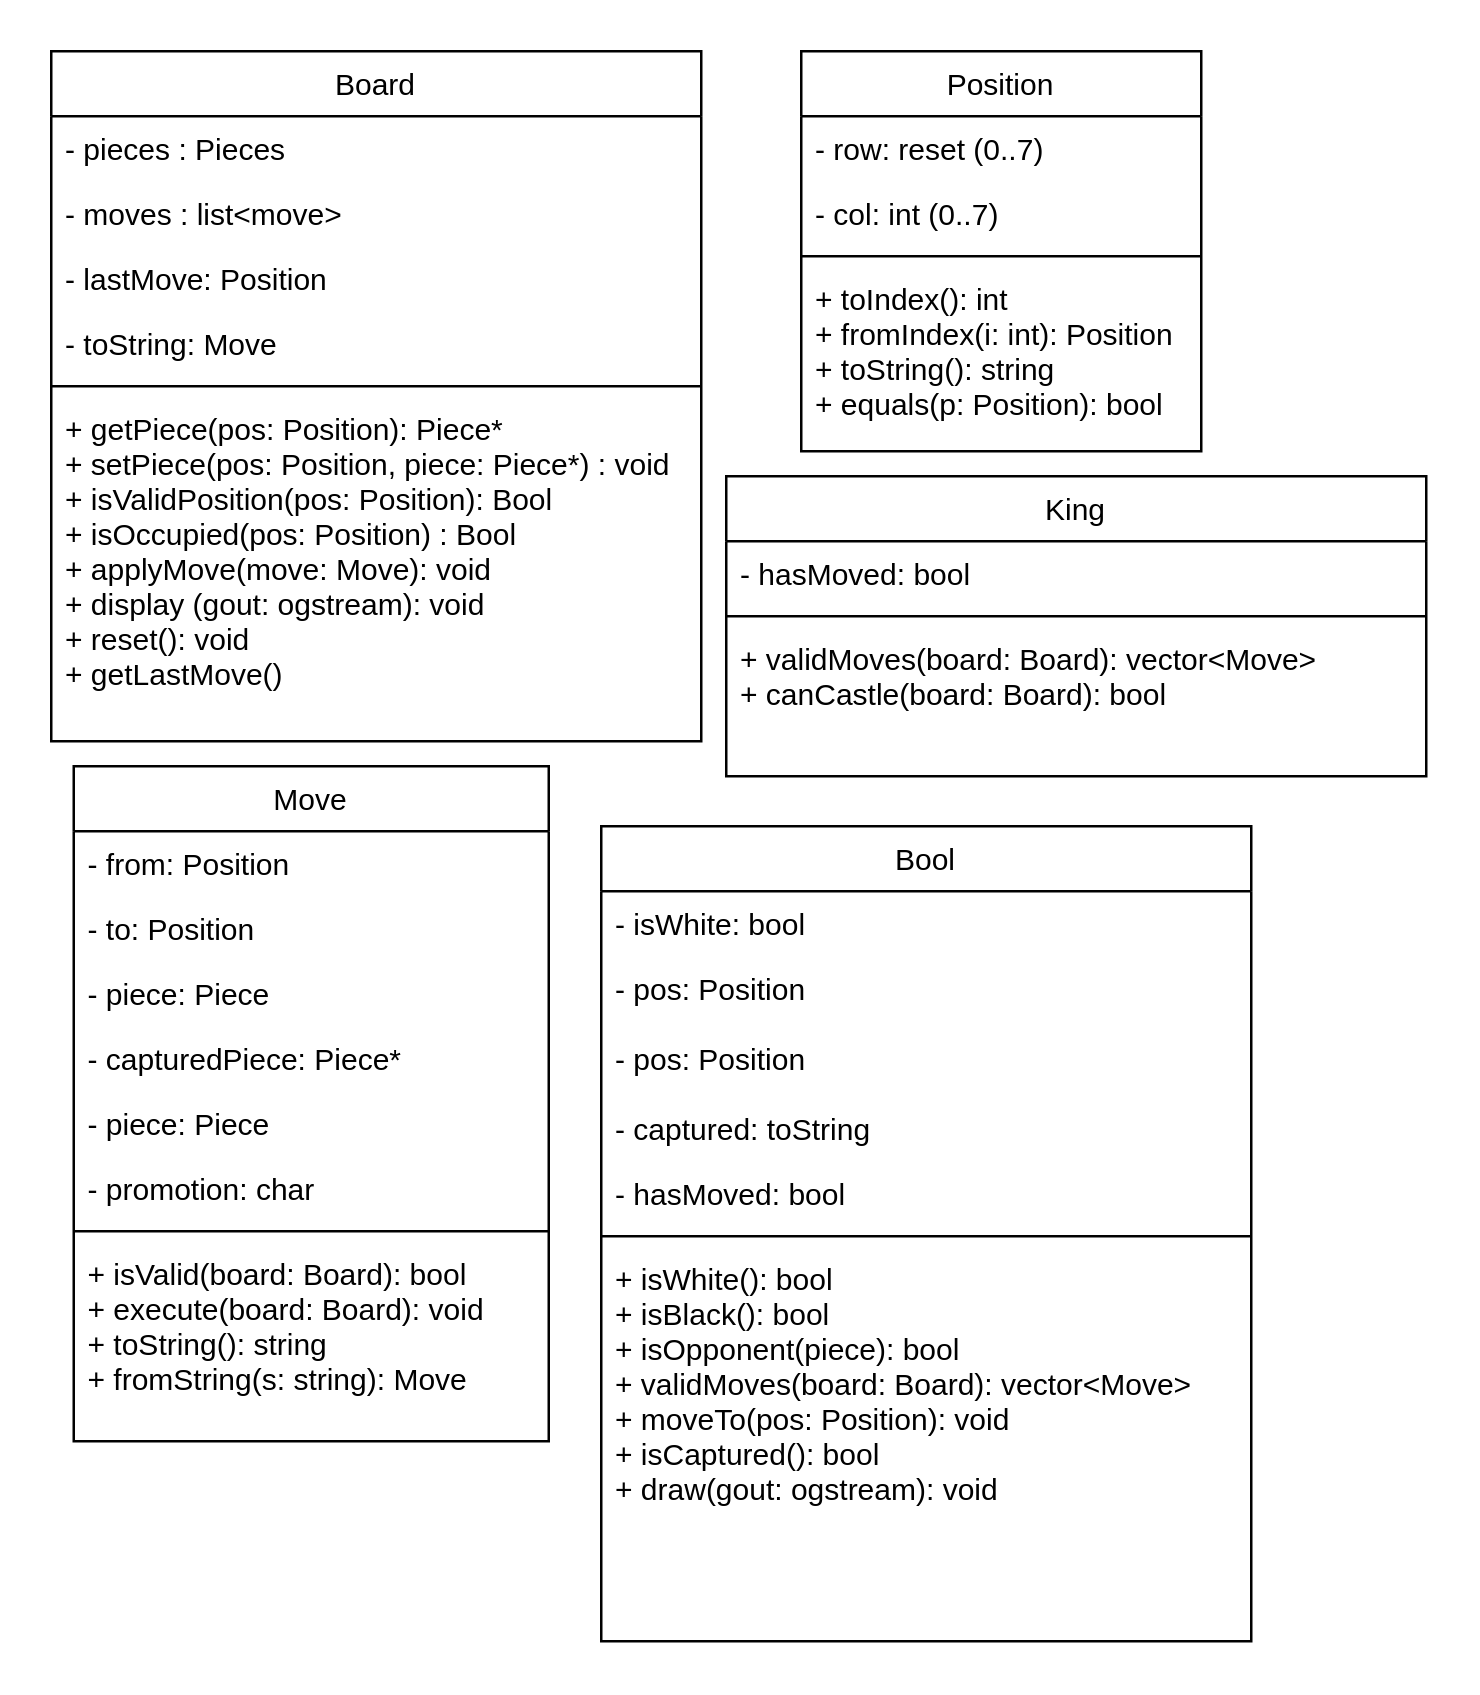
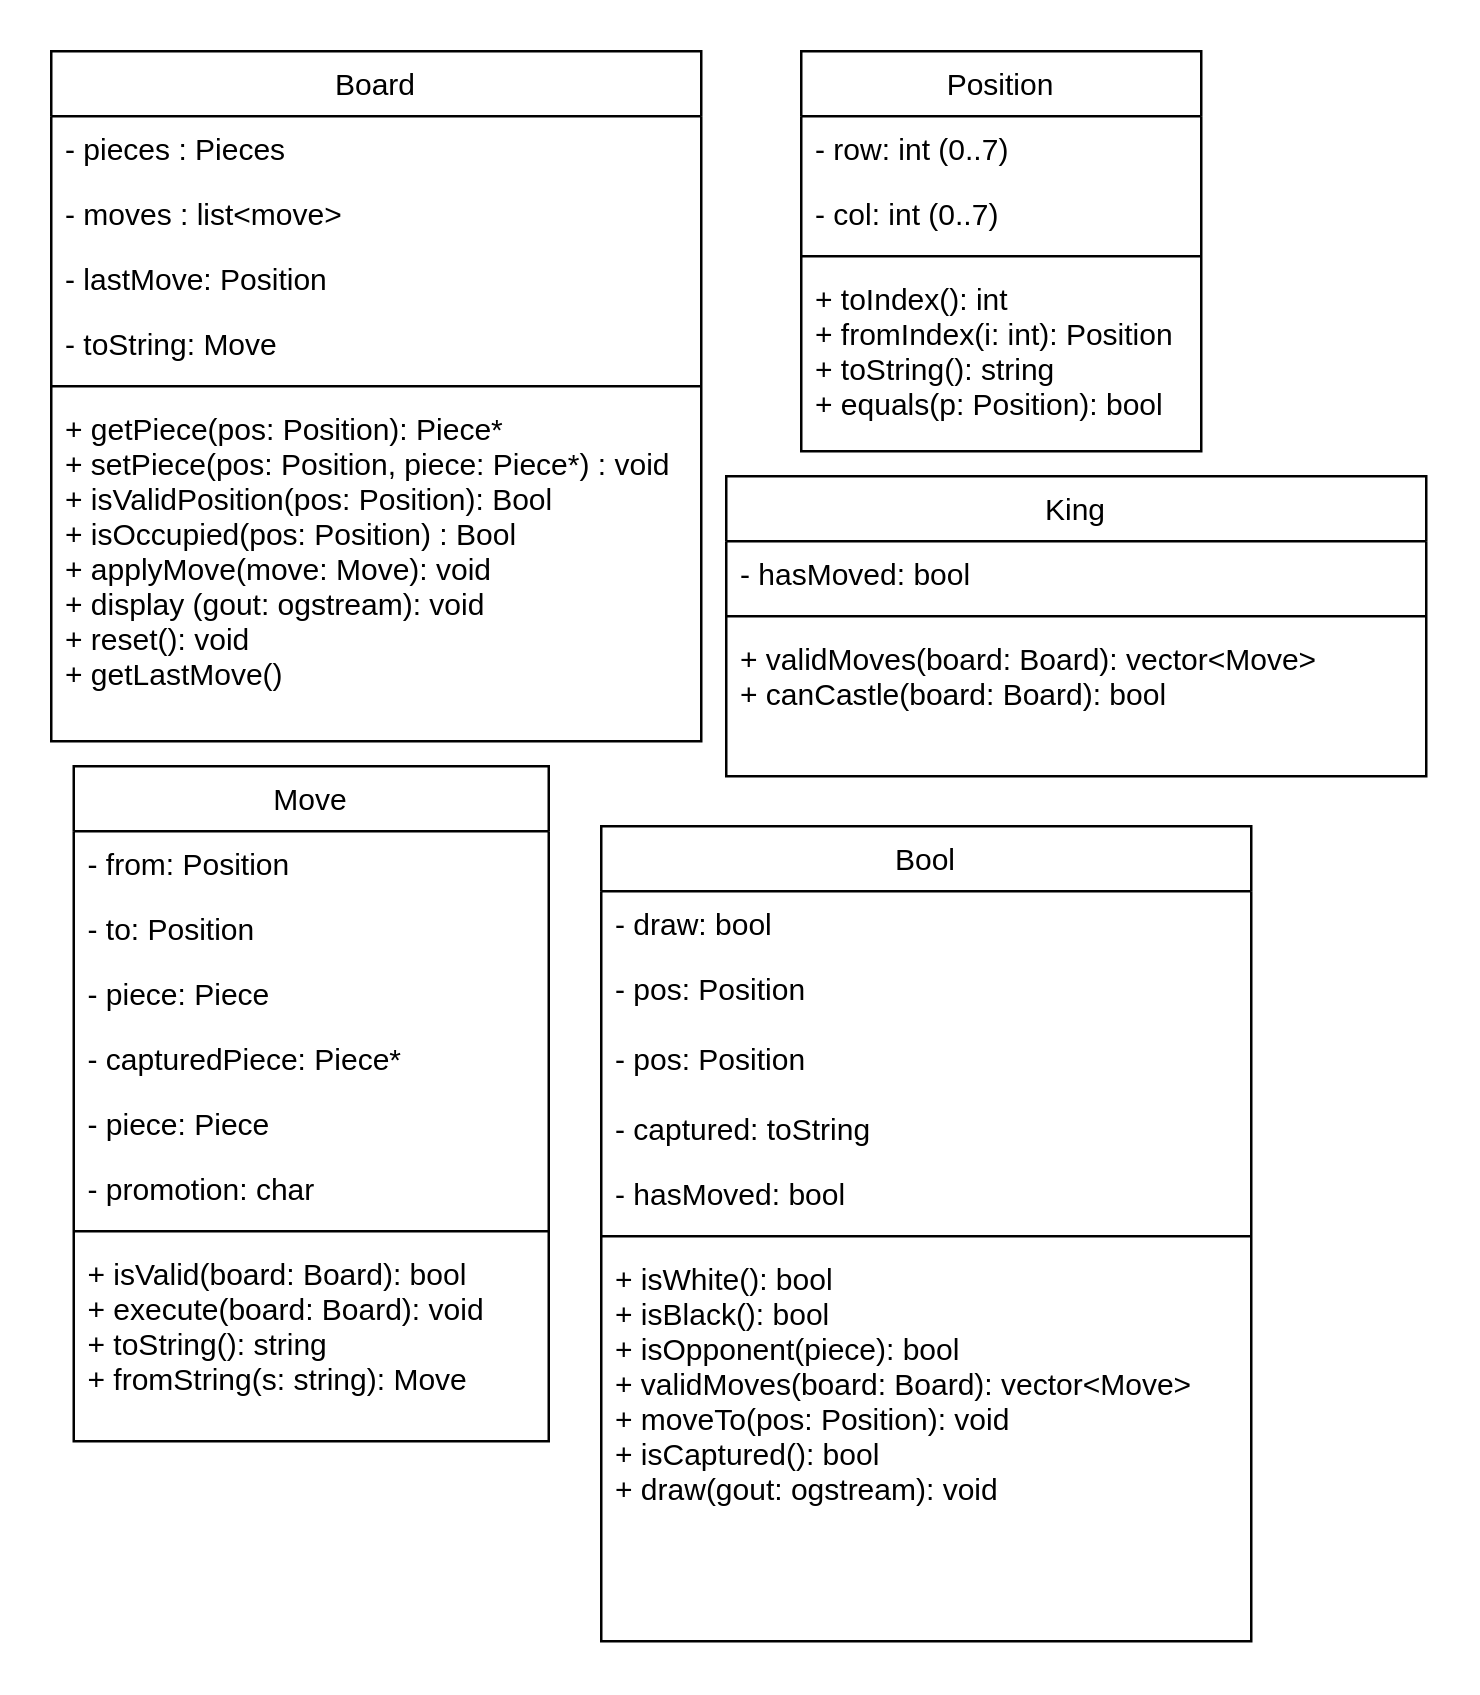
  <mxCell id="0" />
  <mxCell id="1" parent="0" />
  <mxCell id="2" value="Board" style="swimlane;fontStyle=0;align=center;verticalAlign=top;childLayout=stackLayout;horizontal=1;startSize=26;horizontalStack=0;resizeParent=1;resizeLast=0;collapsible=1;marginBottom=0;rounded=0;shadow=0;strokeWidth=1;" vertex="1" parent="1"><mxGeometry x="20" y="20" width="260" height="276" as="geometry"><mxRectangle x="550" y="140" width="160" height="26" as="alternateBounds" /></mxGeometry></mxCell>
  <mxCell id="3" value="- pieces : Pieces " style="text;align=left;verticalAlign=top;spacingLeft=4;spacingRight=4;overflow=hidden;rotatable=0;points=[[0,0.5],[1,0.5]];portConstraint=eastwest;" vertex="1" parent="2"><mxGeometry y="26" width="260" height="26" as="geometry" /></mxCell>
  <mxCell id="4" value="- moves : list&lt;move&gt;" style="text;align=left;verticalAlign=top;spacingLeft=4;spacingRight=4;overflow=hidden;rotatable=0;points=[[0,0.5],[1,0.5]];portConstraint=eastwest;rounded=0;shadow=0;html=0;" vertex="1" parent="2"><mxGeometry y="52" width="260" height="26" as="geometry" /></mxCell>
  <mxCell id="5" value="- lastMove: Position" style="text;align=left;verticalAlign=top;spacingLeft=4;spacingRight=4;overflow=hidden;rotatable=0;points=[[0,0.5],[1,0.5]];portConstraint=eastwest;rounded=0;shadow=0;html=0;" vertex="1" parent="2"><mxGeometry y="78" width="260" height="26" as="geometry" /></mxCell>
  <mxCell id="6" value="- toString: Move" style="text;align=left;verticalAlign=top;spacingLeft=4;spacingRight=4;overflow=hidden;rotatable=0;points=[[0,0.5],[1,0.5]];portConstraint=eastwest;rounded=0;shadow=0;html=0;" vertex="1" parent="2"><mxGeometry y="104" width="260" height="26" as="geometry" /></mxCell>
  <mxCell id="7" value="" style="line;html=1;strokeWidth=1;align=left;verticalAlign=middle;spacingTop=-1;spacingLeft=3;spacingRight=3;rotatable=0;labelPosition=right;points=[];portConstraint=eastwest;" vertex="1" parent="2"><mxGeometry y="130" width="260" height="8" as="geometry" /></mxCell>
  <mxCell id="8" value="+ getPiece(pos: Position): Piece*&#10;+ setPiece(pos: Position, piece: Piece*) : void&#10;+ isValidPosition(pos: Position): Bool&#10;+ isOccupied(pos: Position) : Bool&#10;+ applyMove(move: Move): void&#10;+ display (gout: ogstream): void&#10;+ reset(): void&#10;+ getLastMove()" style="text;align=left;verticalAlign=top;spacingLeft=4;spacingRight=4;overflow=hidden;rotatable=0;points=[[0,0.5],[1,0.5]];portConstraint=eastwest;" vertex="1" parent="2"><mxGeometry y="138" width="260" height="138" as="geometry" /></mxCell>
  <mxCell id="9" value="Bool" style="swimlane;fontStyle=0;align=center;verticalAlign=top;childLayout=stackLayout;horizontal=1;startSize=26;horizontalStack=0;resizeParent=1;resizeLast=0;collapsible=1;marginBottom=0;rounded=0;shadow=0;strokeWidth=1;" vertex="1" parent="1"><mxGeometry x="240" y="330" width="260" height="326" as="geometry"><mxRectangle x="550" y="140" width="160" height="26" as="alternateBounds" /></mxGeometry></mxCell>
- <mxCell id="10" value="- isWhite: bool" style="text;align=left;verticalAlign=top;spacingLeft=4;spacingRight=4;overflow=hidden;rotatable=0;points=[[0,0.5],[1,0.5]];portConstraint=eastwest;" vertex="1" parent="9"><mxGeometry y="26" width="260" height="26" as="geometry" /></mxCell>
+ <mxCell id="10" value="- draw: bool" style="text;align=left;verticalAlign=top;spacingLeft=4;spacingRight=4;overflow=hidden;rotatable=0;points=[[0,0.5],[1,0.5]];portConstraint=eastwest;" vertex="1" parent="9"><mxGeometry y="26" width="260" height="26" as="geometry" /></mxCell>
  <mxCell id="11" value="- pos: Position" style="text;align=left;verticalAlign=top;spacingLeft=4;spacingRight=4;overflow=hidden;rotatable=0;points=[[0,0.5],[1,0.5]];portConstraint=eastwest;rounded=0;shadow=0;html=0;" vertex="1" parent="9"><mxGeometry y="52" width="260" height="28" as="geometry" /></mxCell>
  <mxCell id="12" value="- pos: Position" style="text;align=left;verticalAlign=top;spacingLeft=4;spacingRight=4;overflow=hidden;rotatable=0;points=[[0,0.5],[1,0.5]];portConstraint=eastwest;rounded=0;shadow=0;html=0;" vertex="1" parent="9"><mxGeometry y="80" width="260" height="28" as="geometry" /></mxCell>
  <mxCell id="13" value="- captured: toString" style="text;align=left;verticalAlign=top;spacingLeft=4;spacingRight=4;overflow=hidden;rotatable=0;points=[[0,0.5],[1,0.5]];portConstraint=eastwest;rounded=0;shadow=0;html=0;" vertex="1" parent="9"><mxGeometry y="108" width="260" height="26" as="geometry" /></mxCell>
  <mxCell id="14" value="- hasMoved: bool" style="text;align=left;verticalAlign=top;spacingLeft=4;spacingRight=4;overflow=hidden;rotatable=0;points=[[0,0.5],[1,0.5]];portConstraint=eastwest;rounded=0;shadow=0;html=0;" vertex="1" parent="9"><mxGeometry y="134" width="260" height="26" as="geometry" /></mxCell>
  <mxCell id="15" value="" style="line;html=1;strokeWidth=1;align=left;verticalAlign=middle;spacingTop=-1;spacingLeft=3;spacingRight=3;rotatable=0;labelPosition=right;points=[];portConstraint=eastwest;" vertex="1" parent="9"><mxGeometry y="160" width="260" height="8" as="geometry" /></mxCell>
  <mxCell id="16" value="+ isWhite(): bool&#10;+ isBlack(): bool&#10;+ isOpponent(piece): bool&#10;+ validMoves(board: Board): vector&lt;Move&gt;&#10;+ moveTo(pos: Position): void&#10;+ isCaptured(): bool&#10;+ draw(gout: ogstream): void&#10;" style="text;align=left;verticalAlign=top;spacingLeft=4;spacingRight=4;overflow=hidden;rotatable=0;points=[[0,0.5],[1,0.5]];portConstraint=eastwest;" vertex="1" parent="9"><mxGeometry y="168" width="260" height="158" as="geometry" /></mxCell>
  <mxCell id="17" value="King" style="swimlane;fontStyle=0;align=center;verticalAlign=top;childLayout=stackLayout;horizontal=1;startSize=26;horizontalStack=0;resizeParent=1;resizeLast=0;collapsible=1;marginBottom=0;rounded=0;shadow=0;strokeWidth=1;" vertex="1" parent="1"><mxGeometry x="290" y="190" width="280" height="120" as="geometry"><mxRectangle x="550" y="140" width="160" height="26" as="alternateBounds" /></mxGeometry></mxCell>
  <mxCell id="18" value="- hasMoved: bool" style="text;align=left;verticalAlign=top;spacingLeft=4;spacingRight=4;overflow=hidden;rotatable=0;points=[[0,0.5],[1,0.5]];portConstraint=eastwest;rounded=0;shadow=0;html=0;" vertex="1" parent="17"><mxGeometry y="26" width="280" height="26" as="geometry" /></mxCell>
  <mxCell id="19" value="" style="line;html=1;strokeWidth=1;align=left;verticalAlign=middle;spacingTop=-1;spacingLeft=3;spacingRight=3;rotatable=0;labelPosition=right;points=[];portConstraint=eastwest;" vertex="1" parent="17"><mxGeometry y="52" width="280" height="8" as="geometry" /></mxCell>
  <mxCell id="20" value="+ validMoves(board: Board): vector&lt;Move&gt;&#10;+ canCastle(board: Board): bool&#10;" style="text;align=left;verticalAlign=top;spacingLeft=4;spacingRight=4;overflow=hidden;rotatable=0;points=[[0,0.5],[1,0.5]];portConstraint=eastwest;" vertex="1" parent="17"><mxGeometry y="60" width="280" height="60" as="geometry" /></mxCell>
  <mxCell id="21" value="Move" style="swimlane;fontStyle=0;align=center;verticalAlign=top;childLayout=stackLayout;horizontal=1;startSize=26;horizontalStack=0;resizeParent=1;resizeLast=0;collapsible=1;marginBottom=0;rounded=0;shadow=0;strokeWidth=1;" vertex="1" parent="1"><mxGeometry x="29" y="306" width="190" height="270" as="geometry"><mxRectangle x="550" y="140" width="160" height="26" as="alternateBounds" /></mxGeometry></mxCell>
  <mxCell id="22" value="- from: Position" style="text;align=left;verticalAlign=top;spacingLeft=4;spacingRight=4;overflow=hidden;rotatable=0;points=[[0,0.5],[1,0.5]];portConstraint=eastwest;" vertex="1" parent="21"><mxGeometry y="26" width="190" height="26" as="geometry" /></mxCell>
  <mxCell id="23" value="- to: Position" style="text;align=left;verticalAlign=top;spacingLeft=4;spacingRight=4;overflow=hidden;rotatable=0;points=[[0,0.5],[1,0.5]];portConstraint=eastwest;rounded=0;shadow=0;html=0;" vertex="1" parent="21"><mxGeometry y="52" width="190" height="26" as="geometry" /></mxCell>
  <mxCell id="24" value="- piece: Piece" style="text;align=left;verticalAlign=top;spacingLeft=4;spacingRight=4;overflow=hidden;rotatable=0;points=[[0,0.5],[1,0.5]];portConstraint=eastwest;rounded=0;shadow=0;html=0;" vertex="1" parent="21"><mxGeometry y="78" width="190" height="26" as="geometry" /></mxCell>
  <mxCell id="25" value="- capturedPiece: Piece*&#10;" style="text;align=left;verticalAlign=top;spacingLeft=4;spacingRight=4;overflow=hidden;rotatable=0;points=[[0,0.5],[1,0.5]];portConstraint=eastwest;rounded=0;shadow=0;html=0;" vertex="1" parent="21"><mxGeometry y="104" width="190" height="26" as="geometry" /></mxCell>
  <mxCell id="26" value="- piece: Piece" style="text;align=left;verticalAlign=top;spacingLeft=4;spacingRight=4;overflow=hidden;rotatable=0;points=[[0,0.5],[1,0.5]];portConstraint=eastwest;rounded=0;shadow=0;html=0;" vertex="1" parent="21"><mxGeometry y="130" width="190" height="26" as="geometry" /></mxCell>
  <mxCell id="27" value="- promotion: char" style="text;align=left;verticalAlign=top;spacingLeft=4;spacingRight=4;overflow=hidden;rotatable=0;points=[[0,0.5],[1,0.5]];portConstraint=eastwest;rounded=0;shadow=0;html=0;" vertex="1" parent="21"><mxGeometry y="156" width="190" height="26" as="geometry" /></mxCell>
  <mxCell id="28" value="" style="line;html=1;strokeWidth=1;align=left;verticalAlign=middle;spacingTop=-1;spacingLeft=3;spacingRight=3;rotatable=0;labelPosition=right;points=[];portConstraint=eastwest;" vertex="1" parent="21"><mxGeometry y="182" width="190" height="8" as="geometry" /></mxCell>
  <mxCell id="29" value="+ isValid(board: Board): bool&#10;+ execute(board: Board): void&#10;+ toString(): string&#10;+ fromString(s: string): Move" style="text;align=left;verticalAlign=top;spacingLeft=4;spacingRight=4;overflow=hidden;rotatable=0;points=[[0,0.5],[1,0.5]];portConstraint=eastwest;" vertex="1" parent="21"><mxGeometry y="190" width="190" height="80" as="geometry" /></mxCell>
  <mxCell id="30" value="Position" style="swimlane;fontStyle=0;align=center;verticalAlign=top;childLayout=stackLayout;horizontal=1;startSize=26;horizontalStack=0;resizeParent=1;resizeLast=0;collapsible=1;marginBottom=0;rounded=0;shadow=0;strokeWidth=1;" vertex="1" parent="1"><mxGeometry x="320" y="20" width="160" height="160" as="geometry"><mxRectangle x="550" y="140" width="160" height="26" as="alternateBounds" /></mxGeometry></mxCell>
- <mxCell id="31" value="- row: reset (0..7)" style="text;align=left;verticalAlign=top;spacingLeft=4;spacingRight=4;overflow=hidden;rotatable=0;points=[[0,0.5],[1,0.5]];portConstraint=eastwest;" vertex="1" parent="30"><mxGeometry y="26" width="160" height="26" as="geometry" /></mxCell>
+ <mxCell id="31" value="- row: int (0..7)" style="text;align=left;verticalAlign=top;spacingLeft=4;spacingRight=4;overflow=hidden;rotatable=0;points=[[0,0.5],[1,0.5]];portConstraint=eastwest;" vertex="1" parent="30"><mxGeometry y="26" width="160" height="26" as="geometry" /></mxCell>
  <mxCell id="32" value="- col: int (0..7)" style="text;align=left;verticalAlign=top;spacingLeft=4;spacingRight=4;overflow=hidden;rotatable=0;points=[[0,0.5],[1,0.5]];portConstraint=eastwest;rounded=0;shadow=0;html=0;" vertex="1" parent="30"><mxGeometry y="52" width="160" height="26" as="geometry" /></mxCell>
  <mxCell id="33" value="" style="line;html=1;strokeWidth=1;align=left;verticalAlign=middle;spacingTop=-1;spacingLeft=3;spacingRight=3;rotatable=0;labelPosition=right;points=[];portConstraint=eastwest;" vertex="1" parent="30"><mxGeometry y="78" width="160" height="8" as="geometry" /></mxCell>
  <mxCell id="34" value="+ toIndex(): int&#10;+ fromIndex(i: int): Position&#10;+ toString(): string&#10;+ equals(p: Position): bool&#10;&#10;" style="text;align=left;verticalAlign=top;spacingLeft=4;spacingRight=4;overflow=hidden;rotatable=0;points=[[0,0.5],[1,0.5]];portConstraint=eastwest;" vertex="1" parent="30"><mxGeometry y="86" width="160" height="74" as="geometry" /></mxCell>
